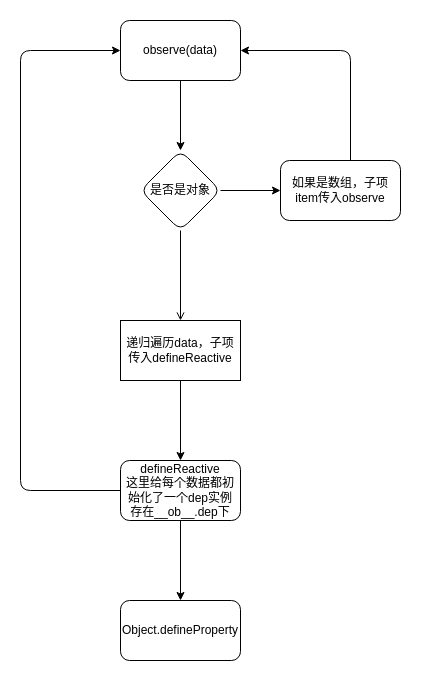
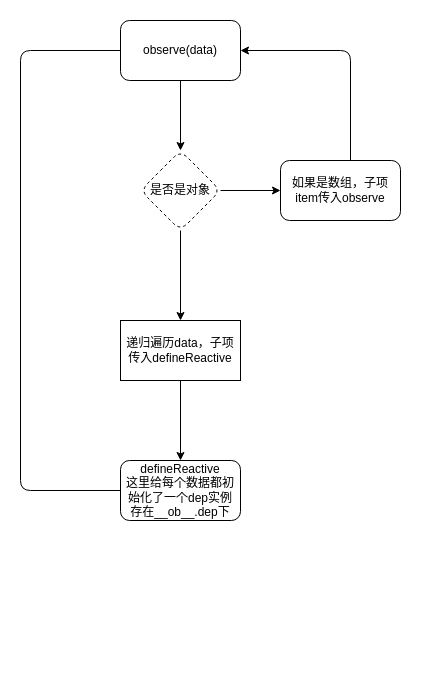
  <mxCell id="0" />
  <mxCell id="1" parent="0" />
  <mxCell id="2" value="" style="edgeStyle=orthogonalEdgeStyle;rounded=0;orthogonalLoop=1;jettySize=auto;html=1;" edge="1" parent="1" source="3" target="6"><mxGeometry relative="1" as="geometry" /></mxCell>
  <mxCell id="3" value="observe(data)" style="whiteSpace=wrap;html=1;rounded=1;" vertex="1" parent="1"><mxGeometry x="120" y="20" width="120" height="60" as="geometry" /></mxCell>
- <mxCell id="4" value="" style="edgeStyle=orthogonalEdgeStyle;rounded=0;orthogonalLoop=1;jettySize=auto;html=1;endArrow=open;" edge="1" parent="1" source="6" target="8"><mxGeometry relative="1" as="geometry" /></mxCell>
+ <mxCell id="4" value="" style="edgeStyle=orthogonalEdgeStyle;rounded=0;orthogonalLoop=1;jettySize=auto;html=1;" edge="1" parent="1" source="6" target="8"><mxGeometry relative="1" as="geometry" /></mxCell>
  <mxCell id="5" value="" style="edgeStyle=orthogonalEdgeStyle;rounded=0;orthogonalLoop=1;jettySize=auto;html=1;" edge="1" parent="1" source="6" target="13"><mxGeometry relative="1" as="geometry" /></mxCell>
- <mxCell id="6" value="是否是对象" style="rhombus;whiteSpace=wrap;html=1;rounded=1;" vertex="1" parent="1"><mxGeometry x="140" y="150" width="80" height="80" as="geometry" /></mxCell>
+ <mxCell id="6" value="是否是对象" style="rhombus;whiteSpace=wrap;html=1;rounded=1;dashed=1;" vertex="1" parent="1"><mxGeometry x="140" y="150" width="80" height="80" as="geometry" /></mxCell>
  <mxCell id="7" value="" style="edgeStyle=orthogonalEdgeStyle;rounded=0;orthogonalLoop=1;jettySize=auto;html=1;" edge="1" parent="1" source="8" target="10"><mxGeometry relative="1" as="geometry" /></mxCell>
  <mxCell id="8" value="递归遍历data，子项传入defineReactive" style="whiteSpace=wrap;html=1;rounded=0;" vertex="1" parent="1"><mxGeometry x="120" y="320" width="120" height="60" as="geometry" /></mxCell>
- <mxCell id="9" value="" style="edgeStyle=orthogonalEdgeStyle;rounded=0;orthogonalLoop=1;jettySize=auto;html=1;" edge="1" parent="1" source="10" target="12"><mxGeometry relative="1" as="geometry" /></mxCell>
  <mxCell id="10" value="defineReactive&lt;br&gt;这里给每个数据都初始化了一个dep实例&lt;br&gt;存在__ob__.dep下" style="whiteSpace=wrap;html=1;rounded=1;" vertex="1" parent="1"><mxGeometry x="120" y="460" width="120" height="60" as="geometry" /></mxCell>
- <mxCell id="11" value="" style="edgeStyle=segmentEdgeStyle;endArrow=classic;html=1;entryX=0;entryY=0.5;entryDx=0;entryDy=0;exitX=0;exitY=0.5;exitDx=0;exitDy=0;" edge="1" parent="1" source="10" target="3"><mxGeometry width="50" height="50" relative="1" as="geometry"><mxPoint x="0" y="130" as="sourcePoint" /><mxPoint x="50" y="80" as="targetPoint" /><Array as="points"><mxPoint x="20" y="490" /><mxPoint x="20" y="50" /></Array></mxGeometry></mxCell>
- <mxCell id="12" value="Object.defineProperty" style="whiteSpace=wrap;html=1;rounded=1;" vertex="1" parent="1"><mxGeometry x="120" y="600" width="120" height="60" as="geometry" /></mxCell>
+ <mxCell id="11" value="" style="edgeStyle=segmentEdgeStyle;endArrow=none;html=1;entryX=0;entryY=0.5;entryDx=0;entryDy=0;exitX=0;exitY=0.5;exitDx=0;exitDy=0;" edge="1" parent="1" source="10" target="3"><mxGeometry width="50" height="50" relative="1" as="geometry"><mxPoint x="0" y="130" as="sourcePoint" /><mxPoint x="50" y="80" as="targetPoint" /><Array as="points"><mxPoint x="20" y="490" /><mxPoint x="20" y="50" /></Array></mxGeometry></mxCell>
  <mxCell id="13" value="如果是数组，子项item传入observe&lt;br&gt;" style="whiteSpace=wrap;html=1;rounded=1;" vertex="1" parent="1"><mxGeometry x="280" y="160" width="120" height="60" as="geometry" /></mxCell>
  <mxCell id="14" value="" style="edgeStyle=segmentEdgeStyle;endArrow=classic;html=1;entryX=1;entryY=0.5;entryDx=0;entryDy=0;" edge="1" parent="1" target="3"><mxGeometry width="50" height="50" relative="1" as="geometry"><mxPoint x="350" y="160" as="sourcePoint" /><mxPoint x="380" y="40" as="targetPoint" /><Array as="points"><mxPoint x="350" y="160" /><mxPoint x="350" y="50" /></Array></mxGeometry></mxCell>
